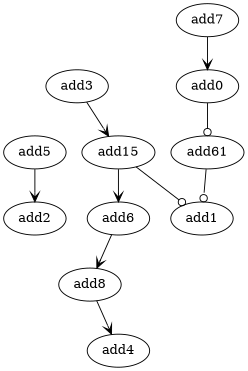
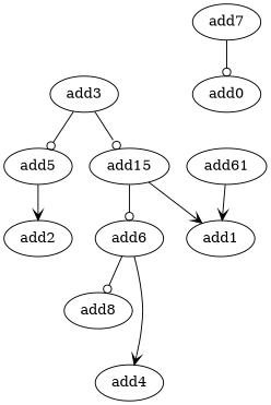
  strict digraph {
    node [opcode=add]
    edge [arrowhead=odot]
    n1 [label=add61]
    add1
    n3 [label=add15]
    add6
    add8
    add4
    add7
    add0
    add3
    add5
    add2
-   n1 -> add1
-   n3 -> add1
-   n3 -> add6 [arrowhead=vee]
-   add6 -> add8 [arrowhead=vee]
-   add8 -> add4 [arrowhead=vee]
-   add7 -> add0 [arrowhead=vee]
-   add0 -> n1
-   add3 -> n3 [arrowhead=vee]
+   n1 -> add1 [arrowhead=vee]
+   n3 -> add1 [arrowhead=vee]
+   n3 -> add6
+   add6 -> add8
+   add6 -> add4 [arrowhead=vee]
+   add7 -> add0
+   add3 -> n3
+   add3 -> add5
    add5 -> add2 [arrowhead=vee]
  }
